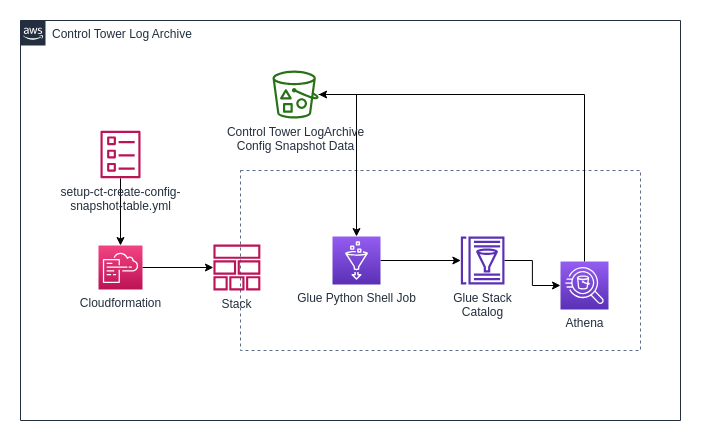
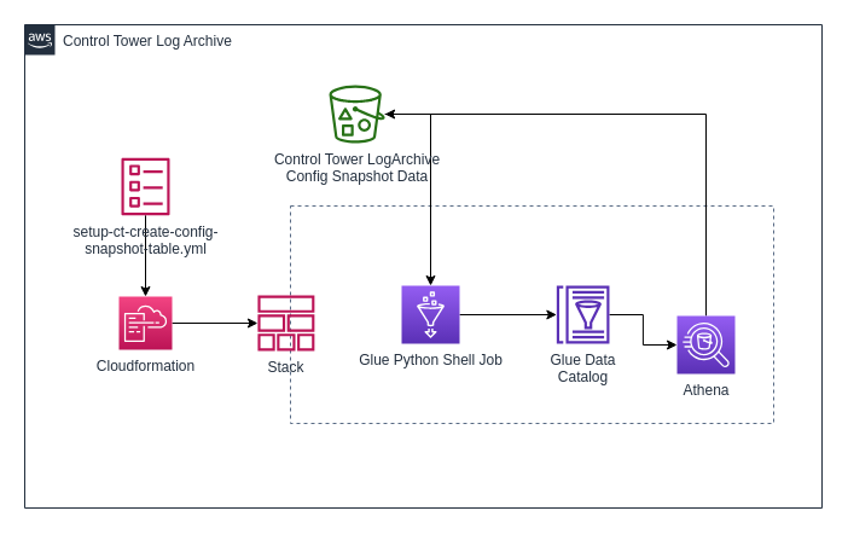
  <mxCell id="0" />
  <mxCell id="1" parent="0" />
  <mxCell id="2" value="Control Tower Log Archive" style="points=[[0,0],[0.25,0],[0.5,0],[0.75,0],[1,0],[1,0.25],[1,0.5],[1,0.75],[1,1],[0.75,1],[0.5,1],[0.25,1],[0,1],[0,0.75],[0,0.5],[0,0.25]];outlineConnect=0;gradientColor=none;html=1;whiteSpace=wrap;fontSize=12;fontStyle=0;shape=mxgraph.aws4.group;grIcon=mxgraph.aws4.group_aws_cloud_alt;strokeColor=#232F3E;fillColor=none;verticalAlign=top;align=left;spacingLeft=30;fontColor=#232F3E;dashed=0;" parent="1" vertex="1"><mxGeometry x="20" y="20" width="660" height="400" as="geometry" /></mxCell>
  <mxCell id="3" value="" style="fillColor=none;strokeColor=#5A6C86;dashed=1;verticalAlign=top;fontStyle=0;fontColor=#5A6C86;" parent="1" vertex="1"><mxGeometry x="240" y="170" width="400" height="180" as="geometry" /></mxCell>
  <mxCell id="4" style="edgeStyle=orthogonalEdgeStyle;rounded=0;orthogonalLoop=1;jettySize=auto;html=1;" parent="1" source="5" target="11" edge="1"><mxGeometry relative="1" as="geometry" /></mxCell>
  <mxCell id="5" value="Glue Python Shell Job" style="points=[[0,0,0],[0.25,0,0],[0.5,0,0],[0.75,0,0],[1,0,0],[0,1,0],[0.25,1,0],[0.5,1,0],[0.75,1,0],[1,1,0],[0,0.25,0],[0,0.5,0],[0,0.75,0],[1,0.25,0],[1,0.5,0],[1,0.75,0]];outlineConnect=0;fontColor=#232F3E;gradientColor=#945DF2;gradientDirection=north;fillColor=#5A30B5;strokeColor=#ffffff;dashed=0;verticalLabelPosition=bottom;verticalAlign=top;align=center;html=1;fontSize=12;fontStyle=0;aspect=fixed;shape=mxgraph.aws4.resourceIcon;resIcon=mxgraph.aws4.glue;" parent="1" vertex="1"><mxGeometry x="332" y="236" width="48" height="48" as="geometry" /></mxCell>
  <mxCell id="6" style="edgeStyle=orthogonalEdgeStyle;rounded=0;orthogonalLoop=1;jettySize=auto;html=1;" edge="1" parent="1" source="7" target="9"><mxGeometry relative="1" as="geometry"><Array as="points"><mxPoint x="584" y="94" /></Array></mxGeometry></mxCell>
  <mxCell id="7" value="Athena" style="points=[[0,0,0],[0.25,0,0],[0.5,0,0],[0.75,0,0],[1,0,0],[0,1,0],[0.25,1,0],[0.5,1,0],[0.75,1,0],[1,1,0],[0,0.25,0],[0,0.5,0],[0,0.75,0],[1,0.25,0],[1,0.5,0],[1,0.75,0]];outlineConnect=0;fontColor=#232F3E;gradientColor=#945DF2;gradientDirection=north;fillColor=#5A30B5;strokeColor=#ffffff;dashed=0;verticalLabelPosition=bottom;verticalAlign=top;align=center;html=1;fontSize=12;fontStyle=0;aspect=fixed;shape=mxgraph.aws4.resourceIcon;resIcon=mxgraph.aws4.athena;" parent="1" vertex="1"><mxGeometry x="560" y="261" width="48" height="48" as="geometry" /></mxCell>
  <mxCell id="8" style="edgeStyle=orthogonalEdgeStyle;rounded=0;orthogonalLoop=1;jettySize=auto;html=1;" parent="1" source="9" target="5" edge="1"><mxGeometry relative="1" as="geometry" /></mxCell>
  <mxCell id="9" value="Control Tower LogArchive&lt;br&gt;Config Snapshot Data" style="outlineConnect=0;fontColor=#232F3E;gradientColor=none;fillColor=#277116;strokeColor=none;dashed=0;verticalLabelPosition=bottom;verticalAlign=top;align=center;html=1;fontSize=12;fontStyle=0;aspect=fixed;pointerEvents=1;shape=mxgraph.aws4.bucket_with_objects;" parent="1" vertex="1"><mxGeometry x="272" y="70" width="46.15" height="48" as="geometry" /></mxCell>
  <mxCell id="10" style="edgeStyle=orthogonalEdgeStyle;rounded=0;orthogonalLoop=1;jettySize=auto;html=1;" parent="1" source="11" target="7" edge="1"><mxGeometry relative="1" as="geometry" /></mxCell>
- <mxCell id="11" value="Glue Stack&lt;br&gt;Catalog" style="outlineConnect=0;fontColor=#232F3E;gradientColor=none;fillColor=#5A30B5;strokeColor=none;dashed=0;verticalLabelPosition=bottom;verticalAlign=top;align=center;html=1;fontSize=12;fontStyle=0;aspect=fixed;pointerEvents=1;shape=mxgraph.aws4.glue_data_catalog;" parent="1" vertex="1"><mxGeometry x="460" y="236" width="44.31" height="48" as="geometry" /></mxCell>
+ <mxCell id="11" value="Glue Data&lt;br&gt;Catalog" style="outlineConnect=0;fontColor=#232F3E;gradientColor=none;fillColor=#5A30B5;strokeColor=none;dashed=0;verticalLabelPosition=bottom;verticalAlign=top;align=center;html=1;fontSize=12;fontStyle=0;aspect=fixed;pointerEvents=1;shape=mxgraph.aws4.glue_data_catalog;" parent="1" vertex="1"><mxGeometry x="460" y="236" width="44.31" height="48" as="geometry" /></mxCell>
  <mxCell id="12" style="edgeStyle=orthogonalEdgeStyle;rounded=0;orthogonalLoop=1;jettySize=auto;html=1;" parent="1" source="13" target="16" edge="1"><mxGeometry relative="1" as="geometry" /></mxCell>
  <mxCell id="13" value="Cloudformation" style="points=[[0,0,0],[0.25,0,0],[0.5,0,0],[0.75,0,0],[1,0,0],[0,1,0],[0.25,1,0],[0.5,1,0],[0.75,1,0],[1,1,0],[0,0.25,0],[0,0.5,0],[0,0.75,0],[1,0.25,0],[1,0.5,0],[1,0.75,0]];points=[[0,0,0],[0.25,0,0],[0.5,0,0],[0.75,0,0],[1,0,0],[0,1,0],[0.25,1,0],[0.5,1,0],[0.75,1,0],[1,1,0],[0,0.25,0],[0,0.5,0],[0,0.75,0],[1,0.25,0],[1,0.5,0],[1,0.75,0]];outlineConnect=0;fontColor=#232F3E;gradientColor=#F34482;gradientDirection=north;fillColor=#BC1356;strokeColor=#ffffff;dashed=0;verticalLabelPosition=bottom;verticalAlign=top;align=center;html=1;fontSize=12;fontStyle=0;aspect=fixed;shape=mxgraph.aws4.resourceIcon;resIcon=mxgraph.aws4.cloudformation;" parent="1" vertex="1"><mxGeometry x="98" y="245" width="44" height="44" as="geometry" /></mxCell>
  <mxCell id="14" style="edgeStyle=orthogonalEdgeStyle;rounded=0;orthogonalLoop=1;jettySize=auto;html=1;" parent="1" source="15" target="13" edge="1"><mxGeometry relative="1" as="geometry" /></mxCell>
  <mxCell id="15" value="setup-ct-create-config-&lt;br&gt;snapshot-table.yml" style="outlineConnect=0;fontColor=#232F3E;gradientColor=none;fillColor=#BC1356;strokeColor=none;dashed=0;verticalLabelPosition=bottom;verticalAlign=top;align=center;html=1;fontSize=12;fontStyle=0;aspect=fixed;pointerEvents=1;shape=mxgraph.aws4.template;" parent="1" vertex="1"><mxGeometry x="100" y="130" width="40" height="48" as="geometry" /></mxCell>
  <mxCell id="16" value="Stack" style="outlineConnect=0;fontColor=#232F3E;gradientColor=none;fillColor=#BC1356;strokeColor=none;dashed=0;verticalLabelPosition=bottom;verticalAlign=top;align=center;html=1;fontSize=12;fontStyle=0;aspect=fixed;pointerEvents=1;shape=mxgraph.aws4.stack;" parent="1" vertex="1"><mxGeometry x="212.79" y="244" width="47.21" height="46" as="geometry" /></mxCell>
